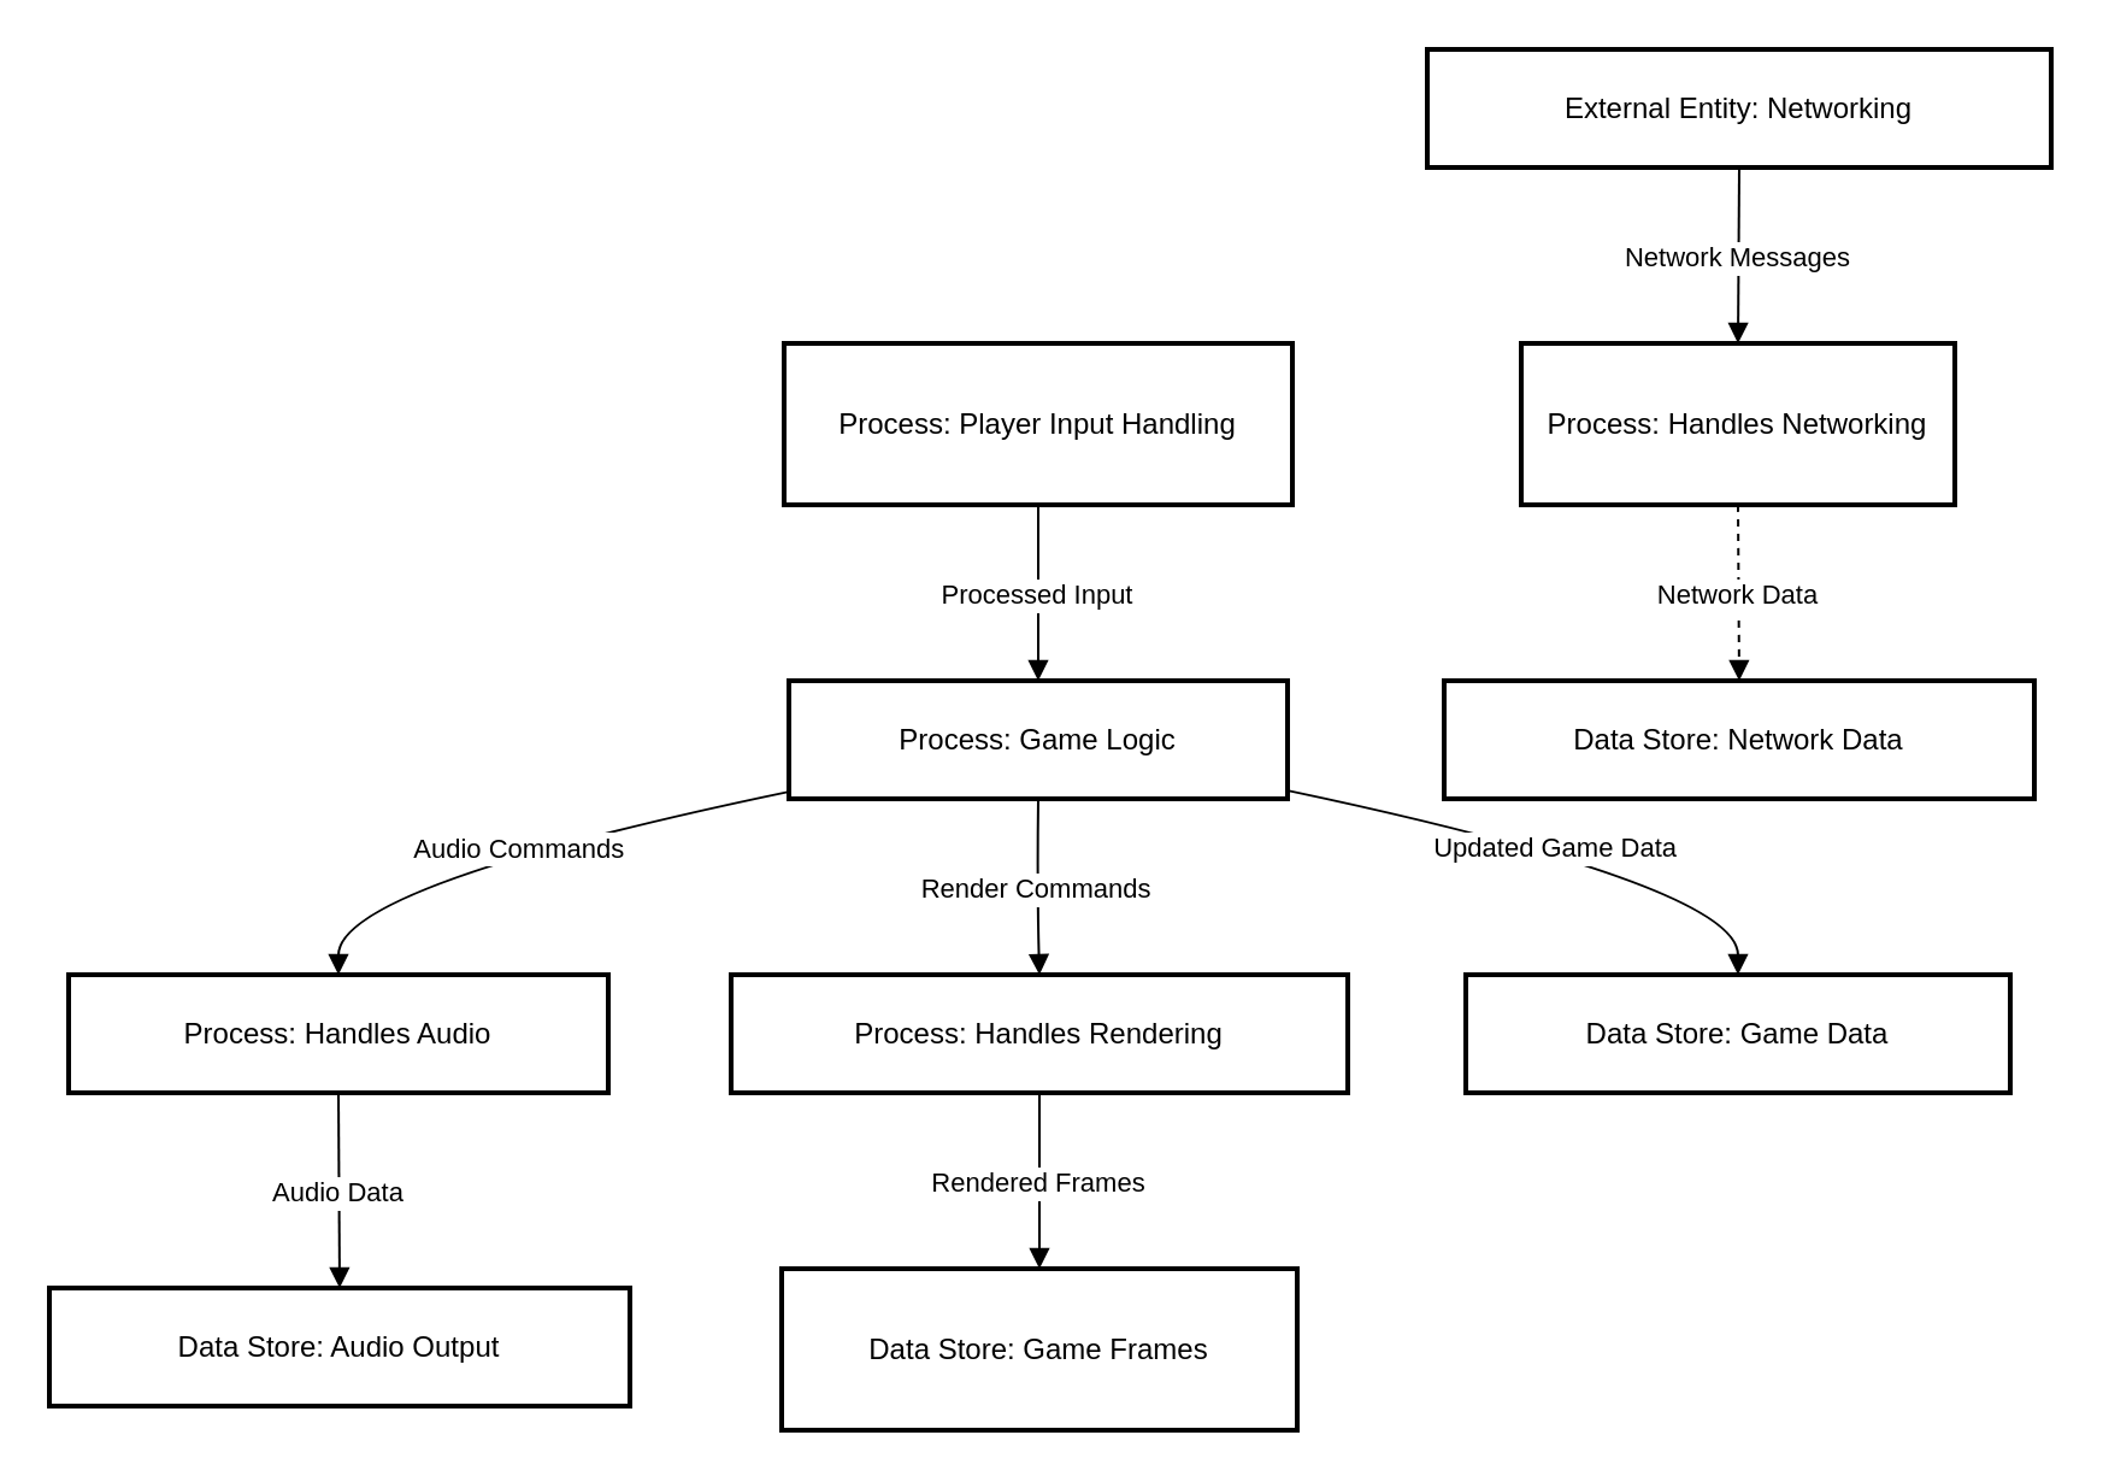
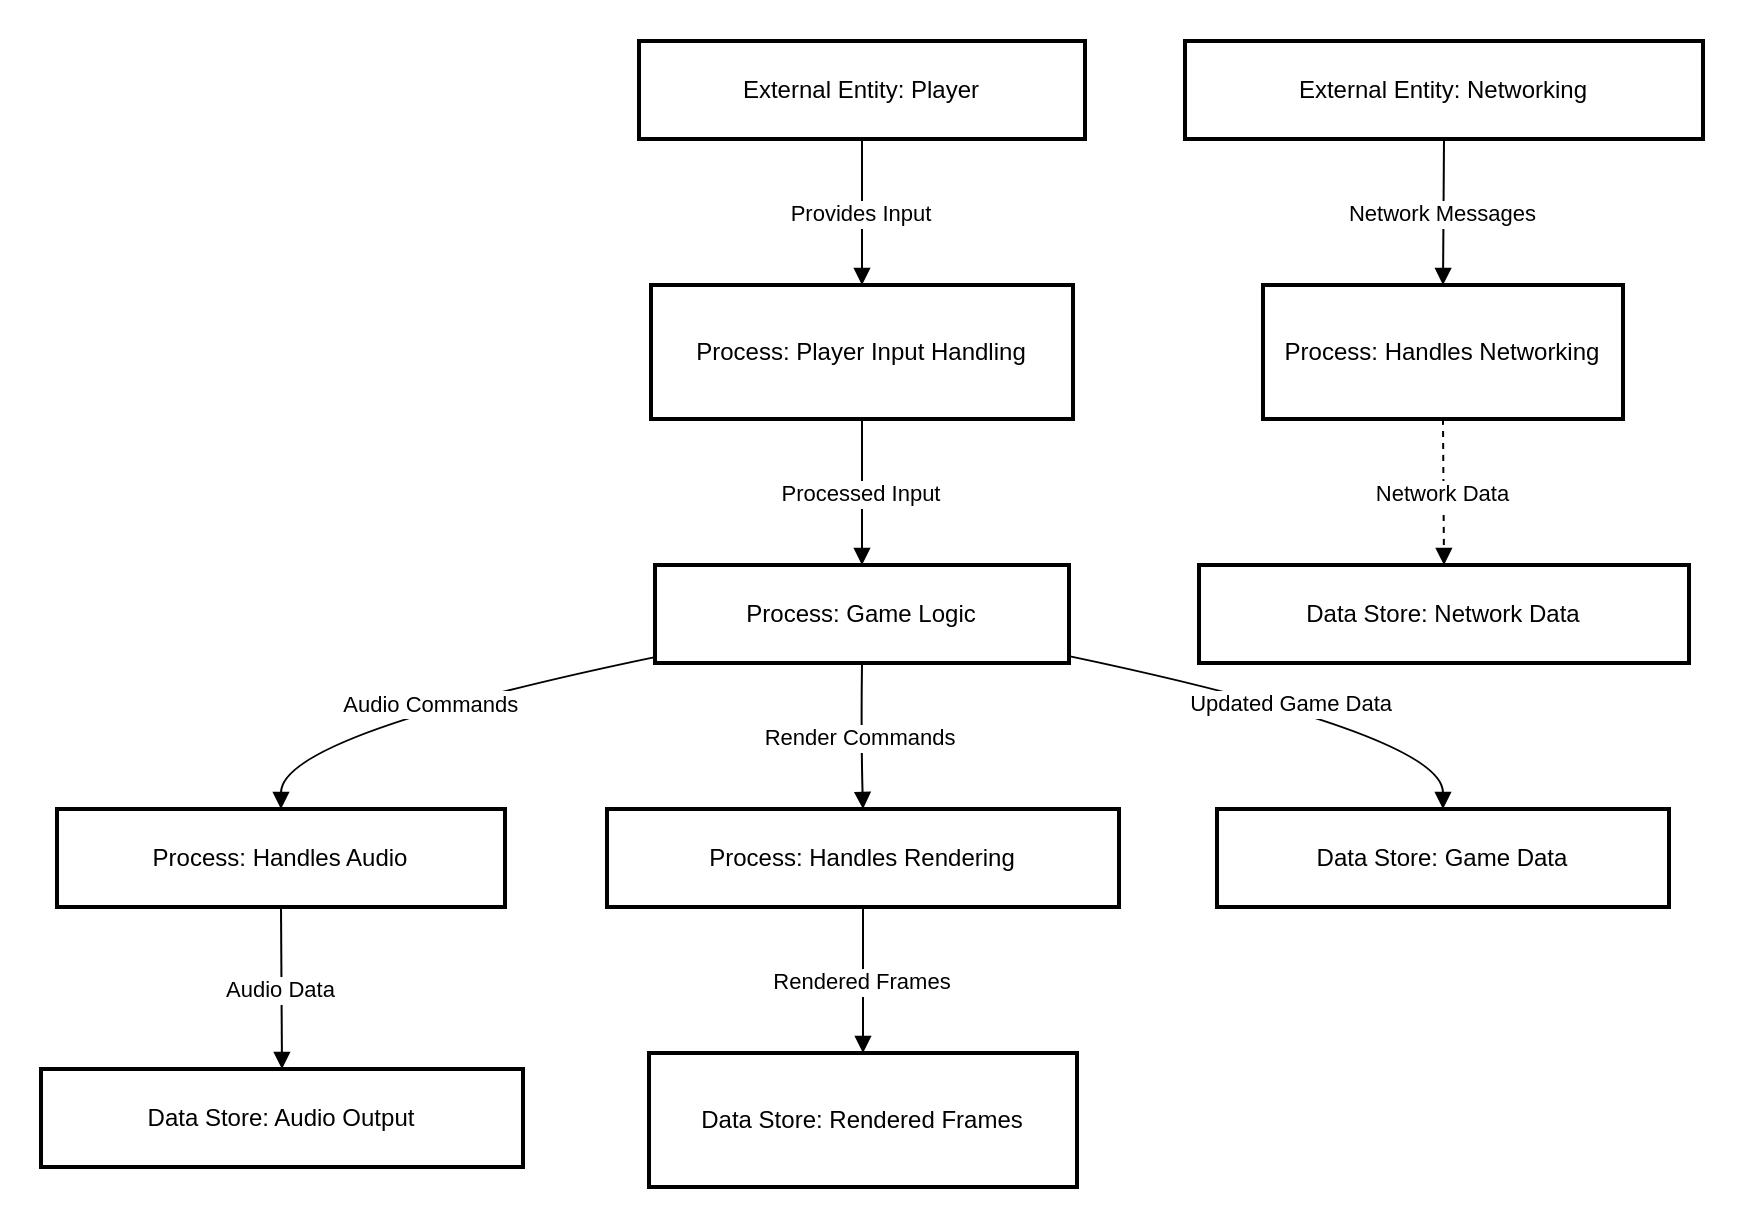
  <mxCell id="0" />
  <mxCell id="1" parent="0" />
+ <mxCell id="2" value="External Entity: Player" style="whiteSpace=wrap;strokeWidth=2;" vertex="1" parent="1"><mxGeometry x="319" y="20" width="223" height="49" as="geometry" /></mxCell>
  <mxCell id="3" value="External Entity: Networking" style="whiteSpace=wrap;strokeWidth=2;" vertex="1" parent="1"><mxGeometry x="592" y="20" width="259" height="49" as="geometry" /></mxCell>
  <mxCell id="4" value="Process: Player Input Handling" style="whiteSpace=wrap;strokeWidth=2;" vertex="1" parent="1"><mxGeometry x="325" y="142" width="211" height="67" as="geometry" /></mxCell>
  <mxCell id="5" value="Process: Game Logic" style="whiteSpace=wrap;strokeWidth=2;" vertex="1" parent="1"><mxGeometry x="327" y="282" width="207" height="49" as="geometry" /></mxCell>
  <mxCell id="6" value="Process: Handles Networking" style="whiteSpace=wrap;strokeWidth=2;" vertex="1" parent="1"><mxGeometry x="631" y="142" width="180" height="67" as="geometry" /></mxCell>
  <mxCell id="7" value="Process: Handles Audio" style="whiteSpace=wrap;strokeWidth=2;" vertex="1" parent="1"><mxGeometry x="28" y="404" width="224" height="49" as="geometry" /></mxCell>
  <mxCell id="8" value="Process: Handles Rendering" style="whiteSpace=wrap;strokeWidth=2;" vertex="1" parent="1"><mxGeometry x="303" y="404" width="256" height="49" as="geometry" /></mxCell>
  <mxCell id="9" value="Data Store: Game Data" style="whiteSpace=wrap;strokeWidth=2;" vertex="1" parent="1"><mxGeometry x="608" y="404" width="226" height="49" as="geometry" /></mxCell>
  <mxCell id="10" value="Data Store: Audio Output" style="whiteSpace=wrap;strokeWidth=2;" vertex="1" parent="1"><mxGeometry x="20" y="534" width="241" height="49" as="geometry" /></mxCell>
- <mxCell id="11" value="Data Store: Game Frames" style="whiteSpace=wrap;strokeWidth=2;" vertex="1" parent="1"><mxGeometry x="324" y="526" width="214" height="67" as="geometry" /></mxCell>
+ <mxCell id="11" value="Data Store: Rendered Frames" style="whiteSpace=wrap;strokeWidth=2;" vertex="1" parent="1"><mxGeometry x="324" y="526" width="214" height="67" as="geometry" /></mxCell>
  <mxCell id="12" value="Data Store: Network Data" style="whiteSpace=wrap;strokeWidth=2;" vertex="1" parent="1"><mxGeometry x="599" y="282" width="245" height="49" as="geometry" /></mxCell>
+ <mxCell id="13" value="Provides Input" style="curved=1;startArrow=none;endArrow=block;exitX=0.5;exitY=1;entryX=0.5;entryY=0;rounded=0;" edge="1" parent="1" source="2" target="4"><mxGeometry relative="1" as="geometry"><Array as="points" /></mxGeometry></mxCell>
  <mxCell id="14" value="Processed Input" style="curved=1;startArrow=none;endArrow=block;exitX=0.5;exitY=0.99;entryX=0.5;entryY=-0.01;rounded=0;" edge="1" parent="1" source="4" target="5"><mxGeometry relative="1" as="geometry"><Array as="points" /></mxGeometry></mxCell>
  <mxCell id="15" value="Updated Game Data" style="curved=1;startArrow=none;endArrow=block;exitX=1;exitY=0.93;entryX=0.5;entryY=-0.01;rounded=0;" edge="1" parent="1" source="5" target="9"><mxGeometry relative="1" as="geometry"><Array as="points"><mxPoint x="721" y="367" /></Array></mxGeometry></mxCell>
  <mxCell id="16" value="Audio Commands" style="curved=1;startArrow=none;endArrow=block;exitX=0;exitY=0.94;entryX=0.5;entryY=-0.01;rounded=0;" edge="1" parent="1" source="5" target="7"><mxGeometry relative="1" as="geometry"><Array as="points"><mxPoint x="140" y="367" /></Array></mxGeometry></mxCell>
  <mxCell id="17" value="Audio Data" style="curved=1;startArrow=none;endArrow=block;exitX=0.5;exitY=0.99;entryX=0.5;entryY=0.01;rounded=0;" edge="1" parent="1" source="7" target="10"><mxGeometry relative="1" as="geometry"><Array as="points" /></mxGeometry></mxCell>
  <mxCell id="18" value="Render Commands" style="curved=1;startArrow=none;endArrow=block;exitX=0.5;exitY=0.99;entryX=0.5;entryY=-0.01;rounded=0;" edge="1" parent="1" source="5" target="8"><mxGeometry relative="1" as="geometry"><Array as="points"><mxPoint x="430" y="367" /></Array></mxGeometry></mxCell>
  <mxCell id="19" value="Rendered Frames" style="curved=1;startArrow=none;endArrow=block;exitX=0.5;exitY=0.99;entryX=0.5;entryY=-0.01;rounded=0;" edge="1" parent="1" source="8" target="11"><mxGeometry relative="1" as="geometry"><Array as="points" /></mxGeometry></mxCell>
  <mxCell id="20" value="Network Messages" style="curved=1;startArrow=none;endArrow=block;exitX=0.5;exitY=1;entryX=0.5;entryY=0;rounded=0;" edge="1" parent="1" source="3" target="6"><mxGeometry relative="1" as="geometry"><Array as="points" /></mxGeometry></mxCell>
  <mxCell id="21" value="Network Data" style="curved=1;startArrow=none;endArrow=block;exitX=0.5;exitY=0.99;entryX=0.5;entryY=-0.01;rounded=0;dashed=1;" edge="1" parent="1" source="6" target="12"><mxGeometry relative="1" as="geometry"><Array as="points" /></mxGeometry></mxCell>
